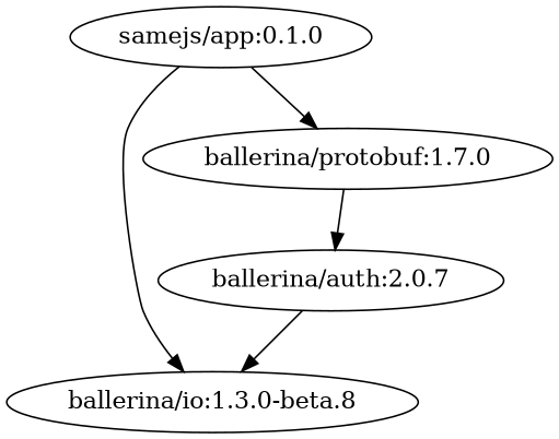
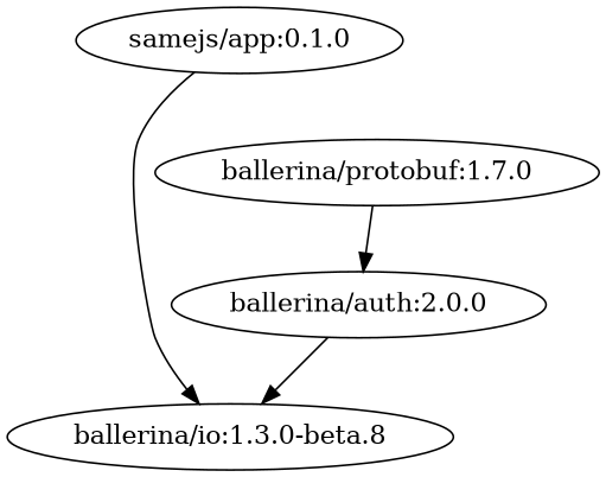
  digraph {
    n1 [label="ballerina/io:1.3.0-beta.8" repo=local]
-   "ballerina/auth:2.0.0" [label="ballerina/auth:2.0.7"]
+   "ballerina/auth:2.0.0"
    "samejs/app:0.1.0"
    "ballerina/protobuf:1.7.0"
    "ballerina/auth:2.0.0" -> n1
    "samejs/app:0.1.0" -> n1
-   "samejs/app:0.1.0" -> "ballerina/protobuf:1.7.0"
    "ballerina/protobuf:1.7.0" -> "ballerina/auth:2.0.0"
  }
